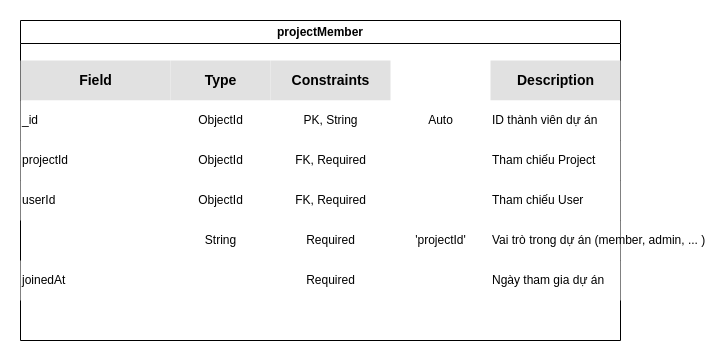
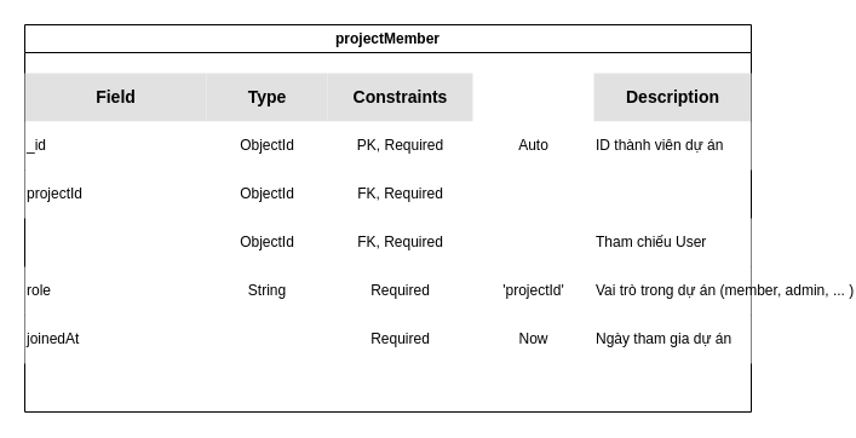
  <mxCell id="0" />
  <mxCell id="1" parent="0" />
  <mxCell id="2" value="&lt;b&gt;projectMember&lt;/b&gt;" style="swimlane;html=1;rounded=0;whiteSpace=wrap;container=1;collapsible=0;" parent="1" vertex="1"><mxGeometry x="20" y="20" width="600" height="320" as="geometry" /></mxCell>
  <mxCell id="3" value="&lt;b&gt;Field&lt;/b&gt;" style="table;html=1;strokeColor=none;fillColor=#e1e1e1;fontSize=14;fontStyle=1;align=center;verticalAlign=middle;" parent="2" vertex="1"><mxGeometry y="40" width="150" height="40" as="geometry" /></mxCell>
  <mxCell id="4" value="&lt;b&gt;Type&lt;/b&gt;" style="table;html=1;strokeColor=none;fillColor=#e1e1e1;fontSize=14;fontStyle=1;align=center;verticalAlign=middle;" parent="2" vertex="1"><mxGeometry x="150" y="40" width="100" height="40" as="geometry" /></mxCell>
  <mxCell id="5" value="&lt;b&gt;Constraints&lt;/b&gt;" style="table;html=1;strokeColor=none;fillColor=#e1e1e1;fontSize=14;fontStyle=1;align=center;verticalAlign=middle;" parent="2" vertex="1"><mxGeometry x="250" y="40" width="120" height="40" as="geometry" /></mxCell>
  <mxCell id="6" value="&lt;b&gt;Description&lt;/b&gt;" style="table;html=1;strokeColor=none;fillColor=#e1e1e1;fontSize=14;fontStyle=1;align=center;verticalAlign=middle;" parent="2" vertex="1"><mxGeometry x="470" y="40" width="130" height="40" as="geometry" /></mxCell>
  <mxCell id="7" value="_id" style="table;html=1;strokeColor=none;fillColor=#fff;align=left;verticalAlign=middle;" parent="2" vertex="1"><mxGeometry y="80" width="150" height="40" as="geometry" /></mxCell>
  <mxCell id="8" value="ObjectId" style="table;html=1;strokeColor=none;fillColor=#fff;align=center;verticalAlign=middle;" parent="2" vertex="1"><mxGeometry x="150" y="80" width="100" height="40" as="geometry" /></mxCell>
- <mxCell id="9" value="PK, String" style="table;html=1;strokeColor=none;fillColor=#fff;align=center;verticalAlign=middle;" parent="2" vertex="1"><mxGeometry x="250" y="80" width="120" height="40" as="geometry" /></mxCell>
+ <mxCell id="9" value="PK, Required" style="table;html=1;strokeColor=none;fillColor=#fff;align=center;verticalAlign=middle;" parent="2" vertex="1"><mxGeometry x="250" y="80" width="120" height="40" as="geometry" /></mxCell>
  <mxCell id="10" value="Auto" style="table;html=1;strokeColor=none;fillColor=#fff;align=center;verticalAlign=middle;" parent="2" vertex="1"><mxGeometry x="370" y="80" width="100" height="40" as="geometry" /></mxCell>
  <mxCell id="11" value="ID thành viên dự án" style="table;html=1;strokeColor=none;fillColor=#fff;align=left;verticalAlign=middle;" parent="2" vertex="1"><mxGeometry x="470" y="80" width="130" height="40" as="geometry" /></mxCell>
  <mxCell id="12" value="projectId" style="table;html=1;strokeColor=none;fillColor=#fff;align=left;verticalAlign=middle;" parent="2" vertex="1"><mxGeometry y="120" width="150" height="40" as="geometry" /></mxCell>
  <mxCell id="13" value="ObjectId" style="table;html=1;strokeColor=none;fillColor=#fff;align=center;verticalAlign=middle;" parent="2" vertex="1"><mxGeometry x="150" y="120" width="100" height="40" as="geometry" /></mxCell>
  <mxCell id="14" value="FK, Required" style="table;html=1;strokeColor=none;fillColor=#fff;align=center;verticalAlign=middle;" parent="2" vertex="1"><mxGeometry x="250" y="120" width="120" height="40" as="geometry" /></mxCell>
  <mxCell id="15" value="" style="table;html=1;strokeColor=none;fillColor=#fff;align=center;verticalAlign=middle;" parent="2" vertex="1"><mxGeometry x="370" y="120" width="100" height="40" as="geometry" /></mxCell>
- <mxCell id="16" value="Tham chiếu Project" style="table;html=1;strokeColor=none;fillColor=#fff;align=left;verticalAlign=middle;" parent="2" vertex="1"><mxGeometry x="470" y="120" width="130" height="40" as="geometry" /></mxCell>
- <mxCell id="17" value="userId" style="table;html=1;strokeColor=none;fillColor=#fff;align=left;verticalAlign=middle;" parent="2" vertex="1"><mxGeometry y="160" width="150" height="40" as="geometry" /></mxCell>
  <mxCell id="18" value="ObjectId" style="table;html=1;strokeColor=none;fillColor=#fff;align=center;verticalAlign=middle;" parent="2" vertex="1"><mxGeometry x="150" y="160" width="100" height="40" as="geometry" /></mxCell>
  <mxCell id="19" value="FK, Required" style="table;html=1;strokeColor=none;fillColor=#fff;align=center;verticalAlign=middle;" parent="2" vertex="1"><mxGeometry x="250" y="160" width="120" height="40" as="geometry" /></mxCell>
  <mxCell id="20" value="" style="table;html=1;strokeColor=none;fillColor=#fff;align=center;verticalAlign=middle;" parent="2" vertex="1"><mxGeometry x="370" y="160" width="100" height="40" as="geometry" /></mxCell>
  <mxCell id="21" value="Tham chiếu User" style="table;html=1;strokeColor=none;fillColor=#fff;align=left;verticalAlign=middle;" parent="2" vertex="1"><mxGeometry x="470" y="160" width="130" height="40" as="geometry" /></mxCell>
+ <mxCell id="22" value="role" style="table;html=1;strokeColor=none;fillColor=#fff;align=left;verticalAlign=middle;" parent="2" vertex="1"><mxGeometry y="200" width="150" height="40" as="geometry" /></mxCell>
  <mxCell id="23" value="String" style="table;html=1;strokeColor=none;fillColor=#fff;align=center;verticalAlign=middle;" parent="2" vertex="1"><mxGeometry x="150" y="200" width="100" height="40" as="geometry" /></mxCell>
  <mxCell id="24" value="Required" style="table;html=1;strokeColor=none;fillColor=#fff;align=center;verticalAlign=middle;" parent="2" vertex="1"><mxGeometry x="250" y="200" width="120" height="40" as="geometry" /></mxCell>
  <mxCell id="25" value="'projectId'" style="table;html=1;strokeColor=none;fillColor=#fff;align=center;verticalAlign=middle;" parent="2" vertex="1"><mxGeometry x="370" y="200" width="100" height="40" as="geometry" /></mxCell>
  <mxCell id="26" value="Vai trò trong dự án (member, admin, ... )" style="table;html=1;strokeColor=none;fillColor=#fff;align=left;verticalAlign=middle;" parent="2" vertex="1"><mxGeometry x="470" y="200" width="130" height="40" as="geometry" /></mxCell>
  <mxCell id="27" value="joinedAt" style="table;html=1;strokeColor=none;fillColor=#fff;align=left;verticalAlign=middle;" parent="2" vertex="1"><mxGeometry y="240" width="150" height="40" as="geometry" /></mxCell>
  <mxCell id="28" value="Required" style="table;html=1;strokeColor=none;fillColor=#fff;align=center;verticalAlign=middle;" parent="2" vertex="1"><mxGeometry x="250" y="240" width="120" height="40" as="geometry" /></mxCell>
+ <mxCell id="29" value="Now" style="table;html=1;strokeColor=none;fillColor=#fff;align=center;verticalAlign=middle;" parent="2" vertex="1"><mxGeometry x="370" y="240" width="100" height="40" as="geometry" /></mxCell>
  <mxCell id="30" value="Ngày tham gia dự án" style="table;html=1;strokeColor=none;fillColor=#fff;align=left;verticalAlign=middle;" parent="2" vertex="1"><mxGeometry x="470" y="240" width="130" height="40" as="geometry" /></mxCell>
